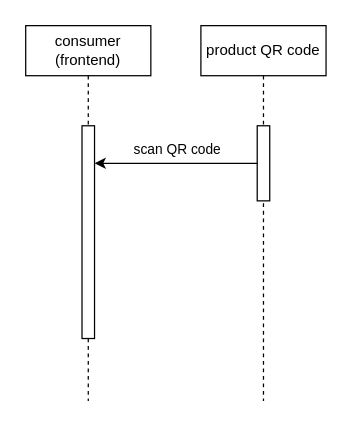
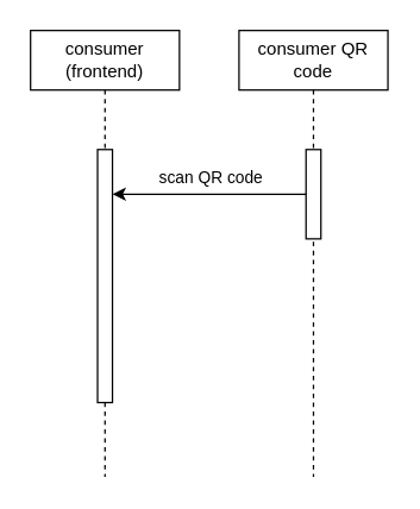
  <mxCell id="0" />
  <mxCell id="1" parent="0" />
- <mxCell id="2" value="product QR code" style="shape=umlLifeline;perimeter=lifelinePerimeter;whiteSpace=wrap;html=1;container=0;dropTarget=0;collapsible=0;recursiveResize=0;outlineConnect=0;portConstraint=eastwest;newEdgeStyle={&quot;edgeStyle&quot;:&quot;elbowEdgeStyle&quot;,&quot;elbow&quot;:&quot;vertical&quot;,&quot;curved&quot;:0,&quot;rounded&quot;:0};" parent="1" vertex="1"><mxGeometry x="160" y="20" width="100" height="300" as="geometry" /></mxCell>
+ <mxCell id="2" value="consumer QR code" style="shape=umlLifeline;perimeter=lifelinePerimeter;whiteSpace=wrap;html=1;container=0;dropTarget=0;collapsible=0;recursiveResize=0;outlineConnect=0;portConstraint=eastwest;newEdgeStyle={&quot;edgeStyle&quot;:&quot;elbowEdgeStyle&quot;,&quot;elbow&quot;:&quot;vertical&quot;,&quot;curved&quot;:0,&quot;rounded&quot;:0};" parent="1" vertex="1"><mxGeometry x="160" y="20" width="100" height="300" as="geometry" /></mxCell>
  <mxCell id="3" value="" style="html=1;points=[];perimeter=orthogonalPerimeter;outlineConnect=0;targetShapes=umlLifeline;portConstraint=eastwest;newEdgeStyle={&quot;edgeStyle&quot;:&quot;elbowEdgeStyle&quot;,&quot;elbow&quot;:&quot;vertical&quot;,&quot;curved&quot;:0,&quot;rounded&quot;:0};" parent="2" vertex="1"><mxGeometry x="45" y="80" width="10" height="60" as="geometry" /></mxCell>
  <mxCell id="4" value="&lt;div&gt;consumer (frontend)&lt;br&gt;&lt;/div&gt;" style="shape=umlLifeline;perimeter=lifelinePerimeter;whiteSpace=wrap;html=1;container=0;dropTarget=0;collapsible=0;recursiveResize=0;outlineConnect=0;portConstraint=eastwest;newEdgeStyle={&quot;edgeStyle&quot;:&quot;elbowEdgeStyle&quot;,&quot;elbow&quot;:&quot;vertical&quot;,&quot;curved&quot;:0,&quot;rounded&quot;:0};" vertex="1" parent="1"><mxGeometry x="20" y="20" width="100" height="300" as="geometry" /></mxCell>
  <mxCell id="5" value="" style="html=1;points=[];perimeter=orthogonalPerimeter;outlineConnect=0;targetShapes=umlLifeline;portConstraint=eastwest;newEdgeStyle={&quot;edgeStyle&quot;:&quot;elbowEdgeStyle&quot;,&quot;elbow&quot;:&quot;vertical&quot;,&quot;curved&quot;:0,&quot;rounded&quot;:0};" vertex="1" parent="4"><mxGeometry x="45" y="80" width="10" height="170" as="geometry" /></mxCell>
  <mxCell id="6" value="" style="endArrow=classic;html=1;rounded=0;" edge="1" parent="1" source="3" target="5"><mxGeometry width="50" height="50" relative="1" as="geometry"><mxPoint x="80" y="130" as="sourcePoint" /><mxPoint x="140" y="190" as="targetPoint" /><Array as="points"><mxPoint x="175" y="130" /></Array></mxGeometry></mxCell>
  <mxCell id="7" value="scan QR code" style="edgeLabel;html=1;align=center;verticalAlign=middle;resizable=0;points=[];" vertex="1" connectable="0" parent="6"><mxGeometry x="0.319" y="-1" relative="1" as="geometry"><mxPoint x="21" y="-11" as="offset" /></mxGeometry></mxCell>
